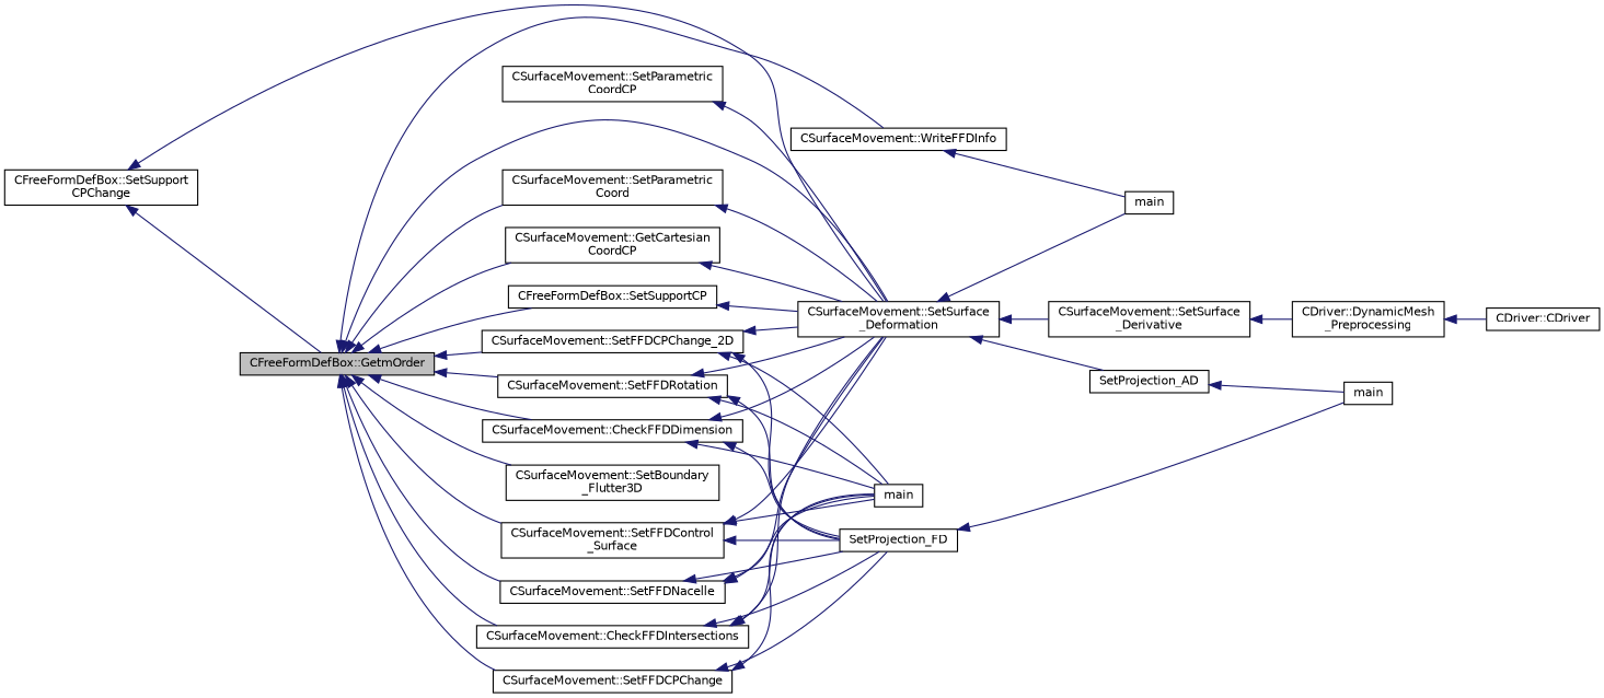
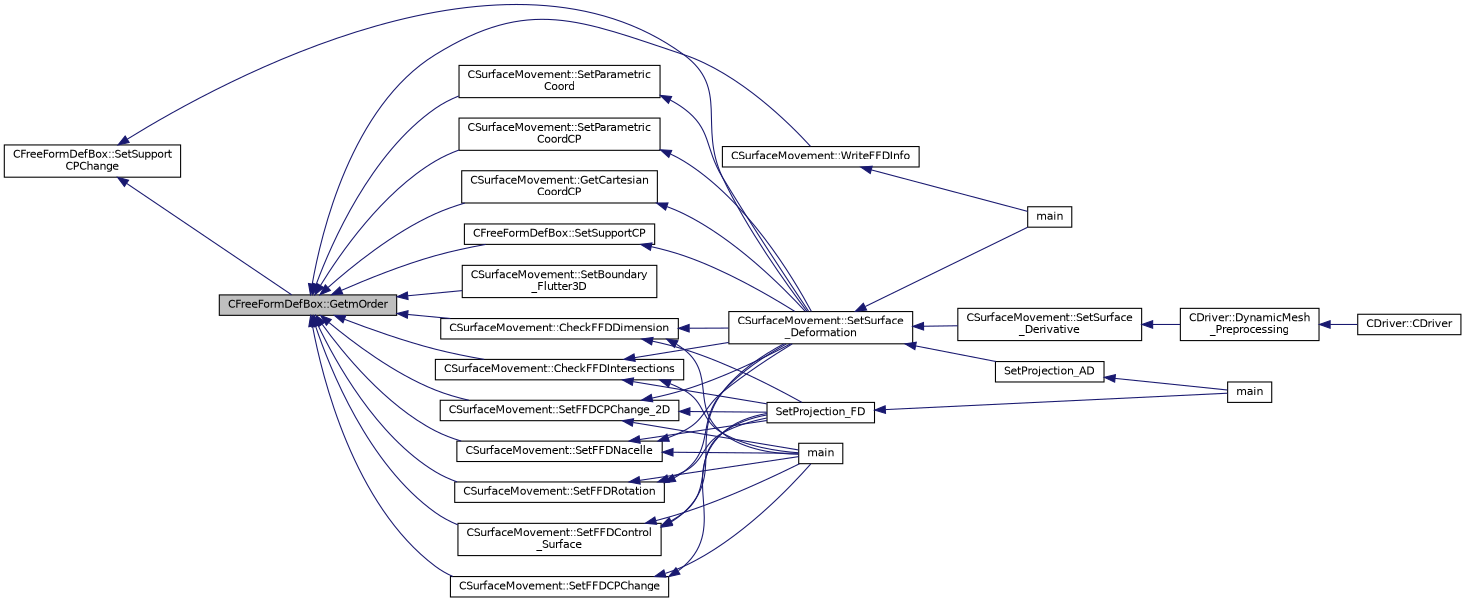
  digraph {
    rankdir=LR
    node [color=black fillcolor=white fontname=Helvetica fontsize=10 shape=record style=filled]
    edge [color=midnightblue dir=back fontname=Helvetica fontsize=10 labelfontname=Helvetica labelfontsize=10 style=solid]
    n1 [fillcolor=grey75 fontcolor=black height=0.2 label="CFreeFormDefBox::GetmOrder" width=0.4]
    n2 [height=0.2 label="CSurfaceMovement::SetParametric\lCoord" width=0.4]
    n3 [height=0.2 label="CSurfaceMovement::SetParametric\lCoordCP" width=0.4]
    n4 [height=0.2 label="CSurfaceMovement::GetCartesian\lCoordCP" width=0.4]
    n5 [height=0.2 label="CSurfaceMovement::CheckFFDDimension" width=0.4]
    n6 [height=0.2 label="CSurfaceMovement::CheckFFDIntersections" width=0.4]
    n7 [height=0.2 label="CSurfaceMovement::SetFFDCPChange_2D" width=0.4]
    n8 [height=0.2 label="CSurfaceMovement::SetFFDCPChange" width=0.4]
    n9 [height=0.2 label="CSurfaceMovement::SetFFDNacelle" width=0.4]
    n10 [height=0.2 label="CSurfaceMovement::SetFFDRotation" width=0.4]
    n11 [height=0.2 label="CSurfaceMovement::SetFFDControl\l_Surface" width=0.4]
    n12 [height=0.2 label="CSurfaceMovement::SetBoundary\l_Flutter3D" width=0.4]
    n13 [height=0.2 label="CSurfaceMovement::WriteFFDInfo" width=0.4]
    n14 [height=0.2 label="CFreeFormDefBox::SetSupportCP" width=0.4]
    n15 [height=0.2 label="CSurfaceMovement::SetSurface\l_Deformation" width=0.4]
    n16 [height=0.2 label=SetProjection_FD width=0.4]
    n17 [height=0.2 label=main width=0.4]
    n18 [height=0.2 label=main width=0.4]
    n19 [height=0.2 label="CFreeFormDefBox::SetSupport\lCPChange" width=0.4]
    n20 [height=0.2 label="CSurfaceMovement::SetSurface\l_Derivative" width=0.4]
    n21 [height=0.2 label=SetProjection_AD width=0.4]
    n22 [height=0.2 label="CDriver::DynamicMesh\l_Preprocessing" width=0.4]
    n23 [height=0.2 label=main width=0.4]
    n24 [height=0.2 label="CDriver::CDriver" width=0.4]
    n1 -> n2
-   n1 -> n15
+   n1 -> n3
    n1 -> n4
    n1 -> n5
    n1 -> n6
    n1 -> n7
    n1 -> n8
    n1 -> n9
    n1 -> n10
    n1 -> n11
    n1 -> n12
    n1 -> n13
    n1 -> n14
    n2 -> n15
    n3 -> n15
    n4 -> n15
    n5 -> n15
    n5 -> n16
    n5 -> n17
    n6 -> n15
    n6 -> n16
    n6 -> n17
    n7 -> n15
    n7 -> n16
    n7 -> n17
    n8 -> n16
    n8 -> n17
    n9 -> n15
    n9 -> n16
    n9 -> n17
    n10 -> n15
    n10 -> n16
    n10 -> n17
    n11 -> n15
    n11 -> n16
    n11 -> n17
    n13 -> n18
    n14 -> n15
    n15 -> n18
    n15 -> n20
    n15 -> n21
    n16 -> n23
    n19 -> n1
    n19 -> n15
    n20 -> n22
    n21 -> n23
    n22 -> n24
  }
